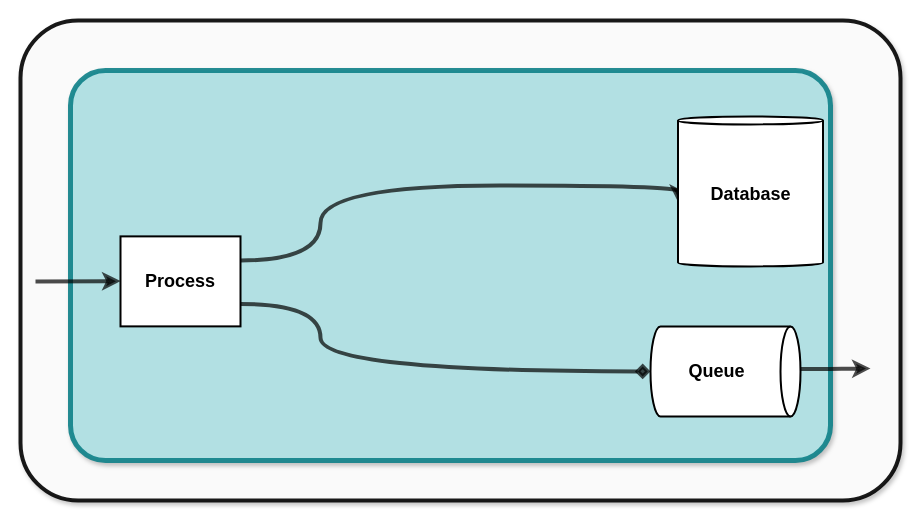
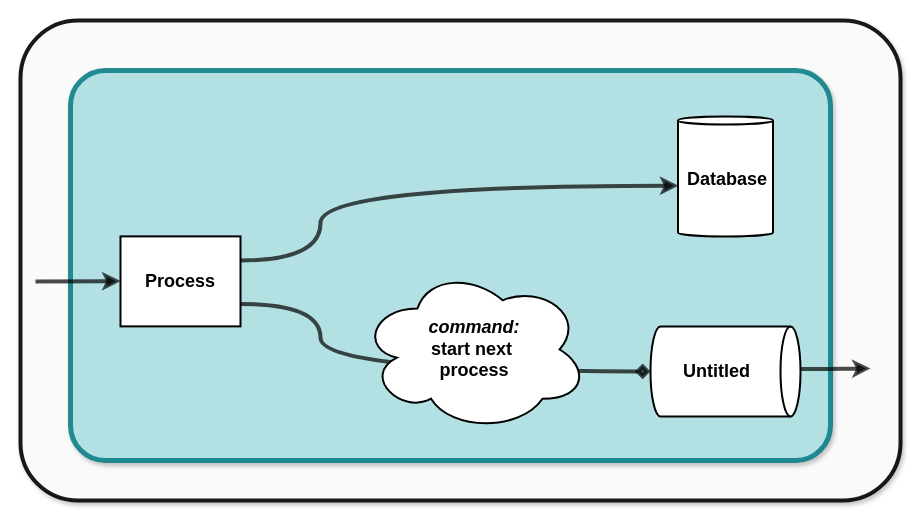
  <mxCell id="0" />
  <mxCell id="1" style="" parent="0" />
  <mxCell id="2" value="" style="rounded=1;whiteSpace=wrap;html=1;fontFamily=Helvetica;fontSize=11;fontColor=#000000;labelBackgroundColor=default;resizable=1;fillColor=#FFFFFF;opacity=90;strokeColor=#000000;strokeWidth=4;align=center;verticalAlign=middle;arcSize=12;movable=1;rotatable=1;deletable=1;editable=1;connectable=1;shadow=1;" parent="1" vertex="1"><mxGeometry x="20" y="20" width="880" height="480" as="geometry" /></mxCell>
  <mxCell id="3" value="" style="rounded=1;whiteSpace=wrap;html=1;shadow=1;opacity=90;fontSize=20;verticalAlign=top;fillColor=#b0e3e6;strokeColor=#0e8088;spacing=0;arcSize=9;strokeWidth=5;spacingTop=10;spacingLeft=10;spacingRight=10;" vertex="1" parent="1"><mxGeometry x="70" y="70" width="760" height="390" as="geometry" /></mxCell>
  <mxCell id="4" value="" style="group" parent="1" vertex="1" connectable="0"><mxGeometry x="30" y="20" width="840" height="411" as="geometry" /></mxCell>
  <mxCell id="5" style="edgeStyle=orthogonalEdgeStyle;rounded=1;orthogonalLoop=1;jettySize=auto;html=1;exitX=1;exitY=0;exitDx=0;exitDy=42.5;exitPerimeter=0;opacity=70;strokeColor=#000000;strokeWidth=4;align=center;verticalAlign=middle;arcSize=12;fontFamily=Helvetica;fontSize=11;fontColor=#000000;labelBackgroundColor=default;resizable=1;startArrow=none;endArrow=classic;endFill=1;curved=0;" parent="4" source="6" edge="1"><mxGeometry relative="1" as="geometry"><mxPoint x="840" y="348" as="targetPoint" /></mxGeometry></mxCell>
- <mxCell id="6" value="Queue" style="html=1;overflow=block;blockSpacing=1;whiteSpace=wrap;shape=cylinder3;direction=south;size=10;anchorPointDirection=0;boundedLbl=1;fontSize=18;spacing=9;strokeColor=#000000;rounded=1;absoluteArcSize=1;arcSize=9;fillColor=#FFFFFF;strokeWidth=2;lucidId=YW3Kj~0P2WnY;fontColor=#000000;movable=1;resizable=1;rotatable=1;deletable=1;editable=1;locked=0;connectable=1;align=center;verticalAlign=middle;fontFamily=Helvetica;fontStyle=1;" parent="4" vertex="1"><mxGeometry x="620" y="305.88" width="150" height="90" as="geometry" /></mxCell>
+ <mxCell id="6" value="Untitled" style="html=1;overflow=block;blockSpacing=1;whiteSpace=wrap;shape=cylinder3;direction=south;size=10;anchorPointDirection=0;boundedLbl=1;fontSize=18;spacing=9;strokeColor=#000000;rounded=1;absoluteArcSize=1;arcSize=9;fillColor=#FFFFFF;strokeWidth=2;lucidId=YW3Kj~0P2WnY;fontColor=#000000;movable=1;resizable=1;rotatable=1;deletable=1;editable=1;locked=0;connectable=1;align=center;verticalAlign=middle;fontFamily=Helvetica;fontStyle=1;" parent="4" vertex="1"><mxGeometry x="620" y="305.88" width="150" height="90" as="geometry" /></mxCell>
  <mxCell id="7" value="Process" style="html=1;overflow=block;blockSpacing=1;whiteSpace=wrap;fontSize=18;spacing=9;absoluteArcSize=1;arcSize=9;strokeWidth=2;lucidId=YW3KcYp1MhGA;movable=1;resizable=1;rotatable=1;deletable=1;editable=1;locked=0;connectable=1;fillColor=#FFFFFF;fontColor=#000000;strokeColor=#000000;align=center;verticalAlign=middle;fontFamily=Helvetica;fontStyle=1;rounded=0;" parent="4" vertex="1"><mxGeometry x="90" y="215.88" width="120" height="90" as="geometry" /></mxCell>
  <mxCell id="8" value="" style="html=1;jettySize=18;whiteSpace=wrap;fontSize=11;strokeColor=#000000;strokeOpacity=100;strokeWidth=4;rounded=1;arcSize=12;edgeStyle=orthogonalEdgeStyle;startArrow=none;endArrow=classic;endFill=1;entryX=0.004;entryY=0.578;entryPerimeter=0;lucidId=YW3KZ0~PzFLt;movable=1;resizable=1;rotatable=1;deletable=1;editable=1;locked=0;connectable=1;entryDx=0;entryDy=0;opacity=70;align=center;verticalAlign=middle;fontFamily=Helvetica;fontColor=#000000;labelBackgroundColor=default;curved=1;" parent="4" edge="1" target="10"><mxGeometry width="100" height="100" relative="1" as="geometry"><Array as="points"><mxPoint x="290" y="240" /><mxPoint x="290" y="165" /></Array><mxPoint x="210" y="240" as="sourcePoint" /><mxPoint x="381.88" y="163.288" as="targetPoint" /></mxGeometry></mxCell>
  <mxCell id="9" value="" style="html=1;jettySize=18;whiteSpace=wrap;fontSize=11;strokeColor=#000000;strokeOpacity=100;strokeWidth=4;rounded=1;arcSize=12;edgeStyle=orthogonalEdgeStyle;startArrow=none;endArrow=diamond;endFill=1;exitX=1;exitY=0.75;lucidId=YW3KdxEAY-yI;movable=1;resizable=1;rotatable=1;deletable=1;editable=1;locked=0;connectable=1;exitDx=0;exitDy=0;opacity=70;align=center;verticalAlign=middle;fontFamily=Helvetica;fontColor=#000000;labelBackgroundColor=default;curved=1;entryX=0;entryY=0.5;entryDx=0;entryDy=0;entryPerimeter=0;" parent="4" source="7" edge="1" target="6"><mxGeometry width="100" height="100" relative="1" as="geometry"><Array as="points"><mxPoint x="290" y="283" /><mxPoint x="290" y="350" /><mxPoint x="620" y="350" /></Array><mxPoint x="215.0" y="255" as="sourcePoint" /><mxPoint x="620" y="322" as="targetPoint" /></mxGeometry></mxCell>
- <mxCell id="10" value="Database" style="html=1;overflow=block;blockSpacing=1;whiteSpace=wrap;shape=cylinder3;size=4;anchorPointDirection=0;boundedLbl=1;fontSize=18;spacing=9;strokeColor=#000000;rounded=1;absoluteArcSize=1;arcSize=9;fillColor=#FFFFFF;strokeWidth=2;lucidId=YW3Kp418ABGM;fontColor=#000000;movable=1;resizable=1;rotatable=1;deletable=1;editable=1;locked=0;connectable=1;align=center;verticalAlign=middle;fontFamily=Helvetica;fontStyle=1;" parent="4" vertex="1"><mxGeometry x="647.5" y="95.88" width="145" height="150" as="geometry" /></mxCell>
+ <mxCell id="10" value="Database" style="html=1;overflow=block;blockSpacing=1;whiteSpace=wrap;shape=cylinder3;size=4;anchorPointDirection=0;boundedLbl=1;fontSize=18;spacing=9;strokeColor=#000000;rounded=1;absoluteArcSize=1;arcSize=9;fillColor=#FFFFFF;strokeWidth=2;lucidId=YW3Kp418ABGM;fontColor=#000000;movable=1;resizable=1;rotatable=1;deletable=1;editable=1;locked=0;connectable=1;align=center;verticalAlign=middle;fontFamily=Helvetica;fontStyle=1;" parent="4" vertex="1"><mxGeometry x="647.5" y="95.88" width="95" height="120" as="geometry" /></mxCell>
  <mxCell id="11" value="" style="endArrow=classic;html=1;rounded=1;opacity=70;strokeColor=#000000;strokeWidth=4;align=center;verticalAlign=middle;arcSize=12;fontFamily=Helvetica;fontSize=11;fontColor=#000000;labelBackgroundColor=default;resizable=1;startArrow=none;endFill=1;curved=0;" parent="4" edge="1"><mxGeometry width="50" height="50" relative="1" as="geometry"><mxPoint x="5" y="261" as="sourcePoint" /><mxPoint x="90" y="260.61" as="targetPoint" /></mxGeometry></mxCell>
+ <mxCell id="12" value="&lt;i&gt;command: &lt;/i&gt;&lt;br&gt;&lt;div&gt;start next&amp;nbsp;&lt;/div&gt;&lt;div&gt;process&lt;/div&gt;" style="html=1;overflow=block;blockSpacing=1;whiteSpace=wrap;ellipse;shape=cloud;fontSize=18;spacing=9;strokeColor=#000000;strokeOpacity=100;fillOpacity=100;rounded=1;absoluteArcSize=1;arcSize=9;fillColor=#FFFFFF;strokeWidth=2;lucidId=YW3K_GFCVog0;movable=1;resizable=1;rotatable=1;deletable=1;editable=1;locked=0;connectable=1;align=center;verticalAlign=middle;fontFamily=Helvetica;fontColor=#000000;fontStyle=1;" parent="4" vertex="1"><mxGeometry x="330" y="247" width="227.5" height="164" as="geometry" /></mxCell>
  <mxCell id="13" value="Untitled Layer" style="" parent="0" />
